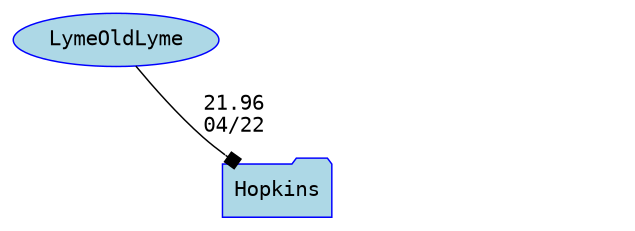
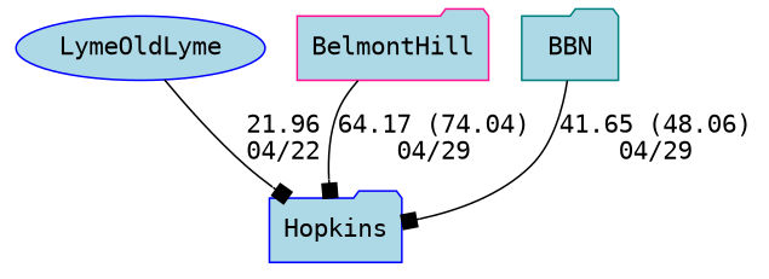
  digraph {
    fontname="DejaVu Sans Mono"
    node [color=blue fillcolor=lightblue fontname="DejaVu Sans Mono" shape=folder style=filled]
    edge [arrowhead=box fontname="DejaVu Sans Mono" random=random]
    Hopkins
    LymeOldLyme [shape=ellipse]
+   BelmontHill [color=deeppink]
+   BBN [color=teal]
    LymeOldLyme -> Hopkins [label="21.96\n04/22" weight=79]
+   BelmontHill -> Hopkins [label="64.17 (74.04)\n04/29" weight=36]
+   BBN -> Hopkins [label="41.65 (48.06)\n04/29" weight=59]
  }
